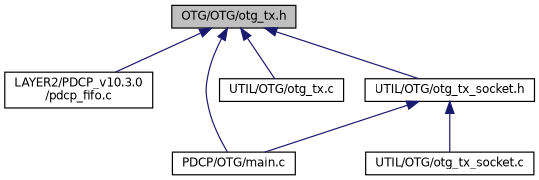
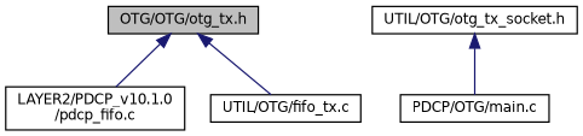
  digraph {
    node [color=black fillcolor=white fontname=Helvetica fontsize=10 shape=record style=filled]
    edge [color=midnightblue dir=back fontname=Helvetica fontsize=10 labelfontname=Helvetica labelfontsize=10 style=solid]
    n1 [fillcolor=grey75 fontcolor=black height=0.2 label="OTG/OTG/otg_tx.h" width=0.4]
-   n2 [height=0.2 label="LAYER2/PDCP_v10.3.0\l/pdcp_fifo.c" width=0.4]
+   n2 [height=0.2 label="LAYER2/PDCP_v10.1.0\l/pdcp_fifo.c" width=0.4]
    n3 [height=0.2 label="PDCP/OTG/main.c" width=0.4]
-   n4 [height=0.2 label="UTIL/OTG/otg_tx.c" width=0.4]
+   n4 [height=0.2 label="UTIL/OTG/fifo_tx.c" width=0.4]
    n5 [height=0.2 label="UTIL/OTG/otg_tx_socket.h" width=0.4]
-   n6 [height=0.2 label="UTIL/OTG/otg_tx_socket.c" width=0.4]
    n1 -> n2
-   n1 -> n3
    n1 -> n4
-   n1 -> n5
    n5 -> n3
-   n5 -> n6
  }
